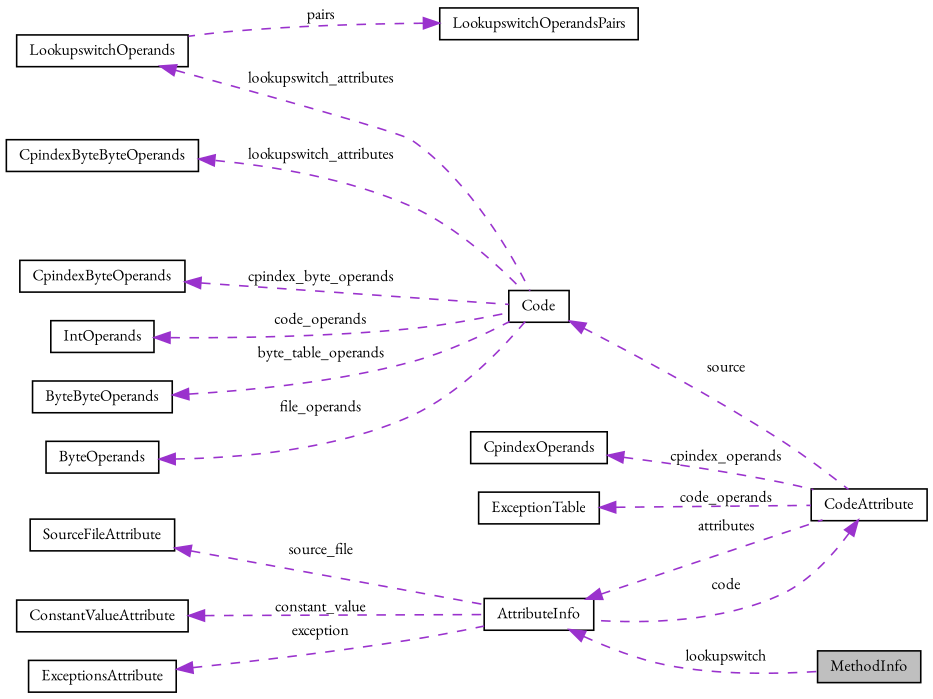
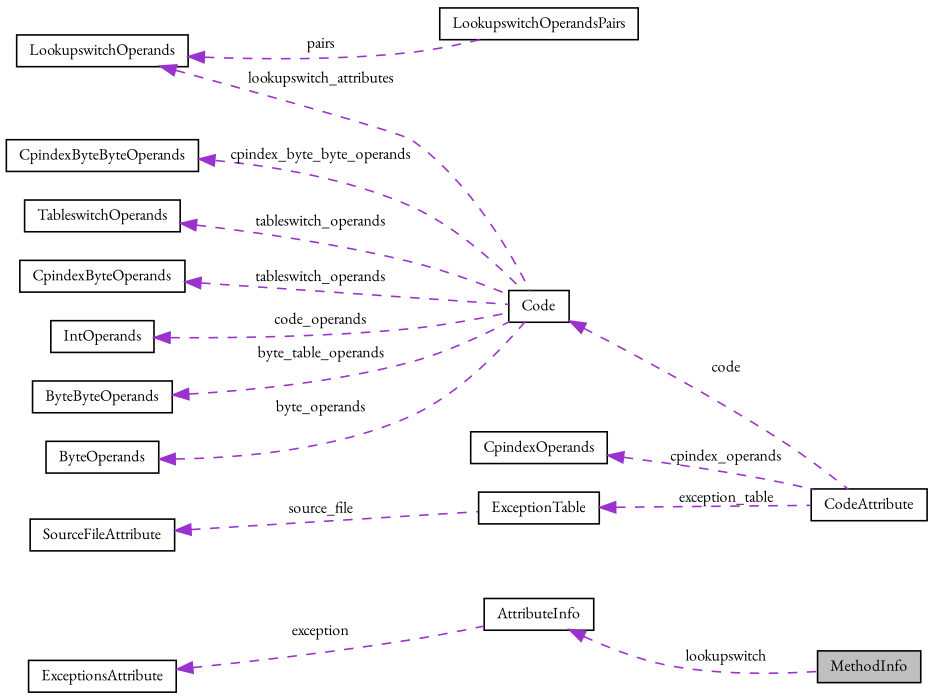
  digraph {
    fontname="EB Garamond"
    rankdir=LR
    node [color=black fillcolor=white fontname="EB Garamond" fontsize=10 shape=record style=filled]
    edge [color=darkorchid3 dir=back fontname="EB Garamond" fontsize=10 labelfontname=Helvetica labelfontsize=10 style=dashed]
    n1 [fillcolor=grey75 fontcolor=black height=0.2 label=MethodInfo width=0.4]
    n2 [height=0.2 label=AttributeInfo width=0.4]
    n3 [height=0.2 label=CodeAttribute width=0.4]
    n4 [height=0.2 label=ExceptionsAttribute width=0.4]
    n5 [height=0.2 label=SourceFileAttribute width=0.4]
    n6 [height=0.2 label=Code width=0.4]
    n7 [height=0.2 label=IntOperands width=0.4]
    n8 [height=0.2 label=ByteByteOperands width=0.4]
    n9 [height=0.2 label=LookupswitchOperands width=0.4]
    n10 [height=0.2 label=LookupswitchOperandsPairs width=0.4]
+   n11 [height=0.2 label=TableswitchOperands width=0.4]
    n12 [height=0.2 label=CpindexByteOperands width=0.4]
    n13 [height=0.2 label=ByteOperands width=0.4]
    n14 [height=0.2 label=CpindexOperands width=0.4]
    n15 [height=0.2 label=CpindexByteByteOperands width=0.4]
    n16 [height=0.2 label=ExceptionTable width=0.4]
-   n17 [height=0.2 label=ConstantValueAttribute width=0.4]
    n2 -> n1 [label=" lookupswitch"]
-   n2 -> n3 [label=" attributes"]
-   n3 -> n2 [label=" code"]
    n4 -> n2 [label=" exception"]
-   n5 -> n2 [label=" source_file"]
-   n6 -> n3 [label=" source"]
+   n5 -> n16 [label=" source_file"]
+   n6 -> n3 [label=" code"]
    n7 -> n6 [label=" code_operands"]
    n8 -> n6 [label=" byte_table_operands"]
    n9 -> n6 [label=" lookupswitch_attributes"]
-   n10 -> n9 [label=" pairs"]
-   n12 -> n6 [label=" cpindex_byte_operands"]
-   n13 -> n6 [label=" file_operands"]
+   n9 -> n10 [label=" pairs"]
+   n11 -> n6 [label=" tableswitch_operands"]
+   n12 -> n6 [label=" tableswitch_operands"]
+   n13 -> n6 [label=" byte_operands"]
    n14 -> n3 [label=" cpindex_operands"]
-   n15 -> n6 [label=" lookupswitch_attributes"]
-   n16 -> n3 [label=" code_operands"]
-   n17 -> n2 [label=" constant_value"]
+   n15 -> n6 [label=" cpindex_byte_byte_operands"]
+   n16 -> n3 [label=" exception_table"]
  }
